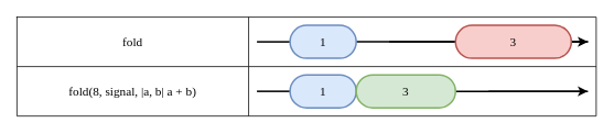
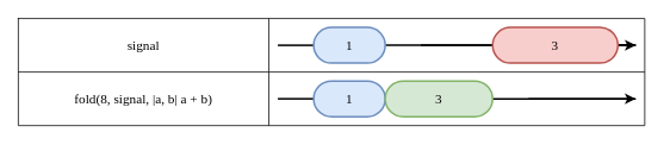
  <mxCell id="0" />
  <mxCell id="1" parent="0" />
  <mxCell id="2" value="" style="group" parent="1" vertex="1" connectable="0"><mxGeometry x="20" y="20" width="680" height="120" as="geometry" /></mxCell>
  <mxCell id="3" value="" style="shape=table;startSize=0;container=1;collapsible=0;childLayout=tableLayout;fontSize=15;align=center;fontFamily=Lucida Console;strokeWidth=1;fillColor=none;" parent="2" vertex="1"><mxGeometry width="700" height="120" as="geometry" /></mxCell>
  <mxCell id="4" value="" style="shape=tableRow;horizontal=0;startSize=0;swimlaneHead=0;swimlaneBody=0;strokeColor=inherit;top=0;left=0;bottom=0;right=0;collapsible=0;dropTarget=0;fillColor=none;points=[[0,0.5],[1,0.5]];portConstraint=eastwest;fontSize=15;fontFamily=Lucida Console;strokeWidth=2;" parent="3" vertex="1"><mxGeometry width="700" height="60" as="geometry" /></mxCell>
- <mxCell id="5" value="fold" style="shape=partialRectangle;html=1;whiteSpace=wrap;connectable=0;strokeColor=inherit;overflow=hidden;fillColor=none;top=0;left=0;bottom=0;right=0;pointerEvents=1;fontSize=15;fontFamily=Lucida Console;align=center;strokeWidth=2;" parent="4" vertex="1"><mxGeometry width="280" height="60" as="geometry"><mxRectangle width="280" height="60" as="alternateBounds" /></mxGeometry></mxCell>
+ <mxCell id="5" value="signal" style="shape=partialRectangle;html=1;whiteSpace=wrap;connectable=0;strokeColor=inherit;overflow=hidden;fillColor=none;top=0;left=0;bottom=0;right=0;pointerEvents=1;fontSize=15;fontFamily=Lucida Console;align=center;strokeWidth=2;" parent="4" vertex="1"><mxGeometry width="280" height="60" as="geometry"><mxRectangle width="280" height="60" as="alternateBounds" /></mxGeometry></mxCell>
  <mxCell id="6" value="" style="shape=partialRectangle;html=1;whiteSpace=wrap;connectable=0;strokeColor=inherit;overflow=hidden;fillColor=none;top=0;left=0;bottom=0;right=0;pointerEvents=1;fontSize=15;fontFamily=Lucida Console;align=center;strokeWidth=2;" parent="4" vertex="1"><mxGeometry x="280" width="420" height="60" as="geometry"><mxRectangle width="420" height="60" as="alternateBounds" /></mxGeometry></mxCell>
  <mxCell id="7" value="" style="shape=tableRow;horizontal=0;startSize=0;swimlaneHead=0;swimlaneBody=0;strokeColor=inherit;top=0;left=0;bottom=0;right=0;collapsible=0;dropTarget=0;fillColor=none;points=[[0,0.5],[1,0.5]];portConstraint=eastwest;fontSize=15;fontFamily=Lucida Console;strokeWidth=2;" parent="3" vertex="1"><mxGeometry y="60" width="700" height="60" as="geometry" /></mxCell>
  <mxCell id="8" value="fold(8, signal, |a, b| a + b)" style="shape=partialRectangle;html=1;whiteSpace=wrap;connectable=0;strokeColor=inherit;overflow=hidden;fillColor=none;top=0;left=0;bottom=0;right=0;pointerEvents=1;fontSize=15;fontFamily=Lucida Console;align=center;strokeWidth=2;" parent="7" vertex="1"><mxGeometry width="280" height="60" as="geometry"><mxRectangle width="280" height="60" as="alternateBounds" /></mxGeometry></mxCell>
  <mxCell id="9" value="" style="shape=partialRectangle;html=1;whiteSpace=wrap;connectable=0;strokeColor=inherit;overflow=hidden;fillColor=none;top=0;left=0;bottom=0;right=0;pointerEvents=1;fontSize=15;fontFamily=Lucida Console;align=center;strokeWidth=2;" parent="7" vertex="1"><mxGeometry x="280" width="420" height="60" as="geometry"><mxRectangle width="420" height="60" as="alternateBounds" /></mxGeometry></mxCell>
  <mxCell id="10" value="" style="group;fontFamily=Lucida Console;fontSize=15;strokeWidth=2;" parent="2" vertex="1" connectable="0"><mxGeometry x="290" y="70" width="400" height="40" as="geometry" /></mxCell>
  <mxCell id="11" value="" style="endArrow=classic;html=1;rounded=0;endFill=1;fontFamily=Lucida Console;fontSize=15;strokeWidth=2;" parent="10" edge="1"><mxGeometry width="50" height="50" relative="1" as="geometry"><mxPoint x="280" y="20" as="sourcePoint" /><mxPoint x="400" y="20" as="targetPoint" /></mxGeometry></mxCell>
  <mxCell id="12" value="" style="endArrow=none;html=1;rounded=0;endFill=0;fontFamily=Lucida Console;fontSize=15;strokeWidth=2;" parent="10" edge="1"><mxGeometry width="50" height="50" relative="1" as="geometry"><mxPoint y="20" as="sourcePoint" /><mxPoint x="40" y="20" as="targetPoint" /></mxGeometry></mxCell>
  <mxCell id="13" value="" style="endArrow=none;html=1;rounded=0;endFill=0;fontFamily=Lucida Console;fontSize=15;strokeWidth=2;" parent="10" edge="1"><mxGeometry width="50" height="50" relative="1" as="geometry"><mxPoint x="80" y="20" as="sourcePoint" /><mxPoint x="240" y="20" as="targetPoint" /></mxGeometry></mxCell>
  <mxCell id="14" value="" style="endArrow=none;html=1;rounded=0;endFill=0;fontFamily=Lucida Console;fontSize=15;strokeWidth=2;" parent="10" edge="1"><mxGeometry width="50" height="50" relative="1" as="geometry"><mxPoint x="160" y="20" as="sourcePoint" /><mxPoint x="400" y="20" as="targetPoint" /></mxGeometry></mxCell>
  <mxCell id="15" value="1" style="rounded=1;whiteSpace=wrap;html=1;arcSize=50;fillColor=#dae8fc;strokeColor=#6c8ebf;strokeWidth=2;fontFamily=Lucida Console;fontSize=15;" vertex="1" parent="10"><mxGeometry x="40" width="80" height="40" as="geometry" /></mxCell>
  <mxCell id="16" value="3" style="rounded=1;whiteSpace=wrap;html=1;arcSize=50;fillColor=#d5e8d4;strokeColor=#82b366;strokeWidth=2;fontFamily=Lucida Console;fontSize=15;" vertex="1" parent="10"><mxGeometry x="120" width="120" height="40" as="geometry" /></mxCell>
  <mxCell id="17" value="" style="group;fontFamily=Lucida Console;fontSize=15;strokeWidth=2;" parent="2" vertex="1" connectable="0"><mxGeometry x="290" y="10" width="400" height="40" as="geometry" /></mxCell>
  <mxCell id="18" value="" style="endArrow=classic;html=1;rounded=0;fontFamily=Lucida Console;fontSize=15;strokeWidth=2;" parent="17" edge="1"><mxGeometry width="50" height="50" relative="1" as="geometry"><mxPoint x="280" y="20" as="sourcePoint" /><mxPoint x="400" y="20" as="targetPoint" /></mxGeometry></mxCell>
  <mxCell id="19" value="" style="endArrow=none;html=1;rounded=0;endFill=0;fontFamily=Lucida Console;fontSize=15;strokeWidth=2;" parent="17" edge="1"><mxGeometry width="50" height="50" relative="1" as="geometry"><mxPoint y="20" as="sourcePoint" /><mxPoint x="40" y="20" as="targetPoint" /></mxGeometry></mxCell>
  <mxCell id="20" value="" style="endArrow=none;html=1;rounded=0;endFill=0;fontFamily=Lucida Console;fontSize=15;strokeWidth=2;" parent="17" edge="1"><mxGeometry width="50" height="50" relative="1" as="geometry"><mxPoint x="80" y="20" as="sourcePoint" /><mxPoint x="400" y="20" as="targetPoint" /></mxGeometry></mxCell>
  <mxCell id="21" value="" style="endArrow=none;html=1;rounded=0;endFill=0;fontFamily=Lucida Console;fontSize=15;strokeWidth=2;" parent="17" edge="1"><mxGeometry width="50" height="50" relative="1" as="geometry"><mxPoint x="160" y="20" as="sourcePoint" /><mxPoint x="400" y="20" as="targetPoint" /></mxGeometry></mxCell>
  <mxCell id="22" value="1" style="rounded=1;whiteSpace=wrap;html=1;arcSize=50;fillColor=#dae8fc;strokeColor=#6c8ebf;strokeWidth=2;fontFamily=Lucida Console;fontSize=15;" vertex="1" parent="17"><mxGeometry x="40" width="80" height="40" as="geometry" /></mxCell>
  <mxCell id="23" value="3" style="rounded=1;whiteSpace=wrap;html=1;arcSize=50;fillColor=#f8cecc;strokeColor=#b85450;strokeWidth=2;fontFamily=Lucida Console;fontSize=15;" vertex="1" parent="17"><mxGeometry x="240" width="140" height="40" as="geometry" /></mxCell>
